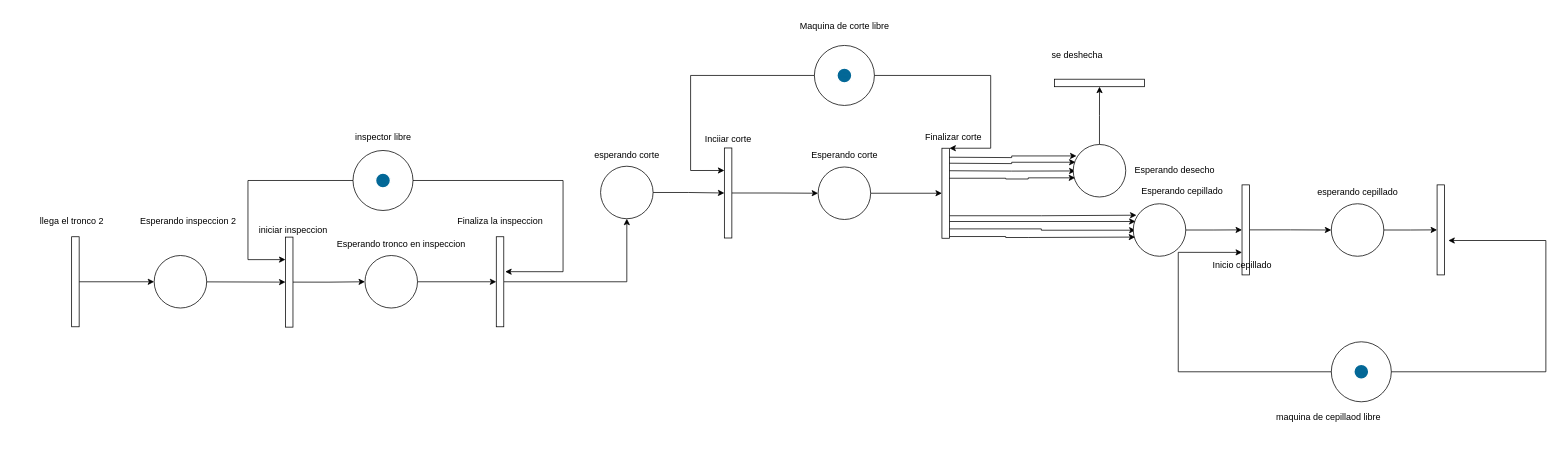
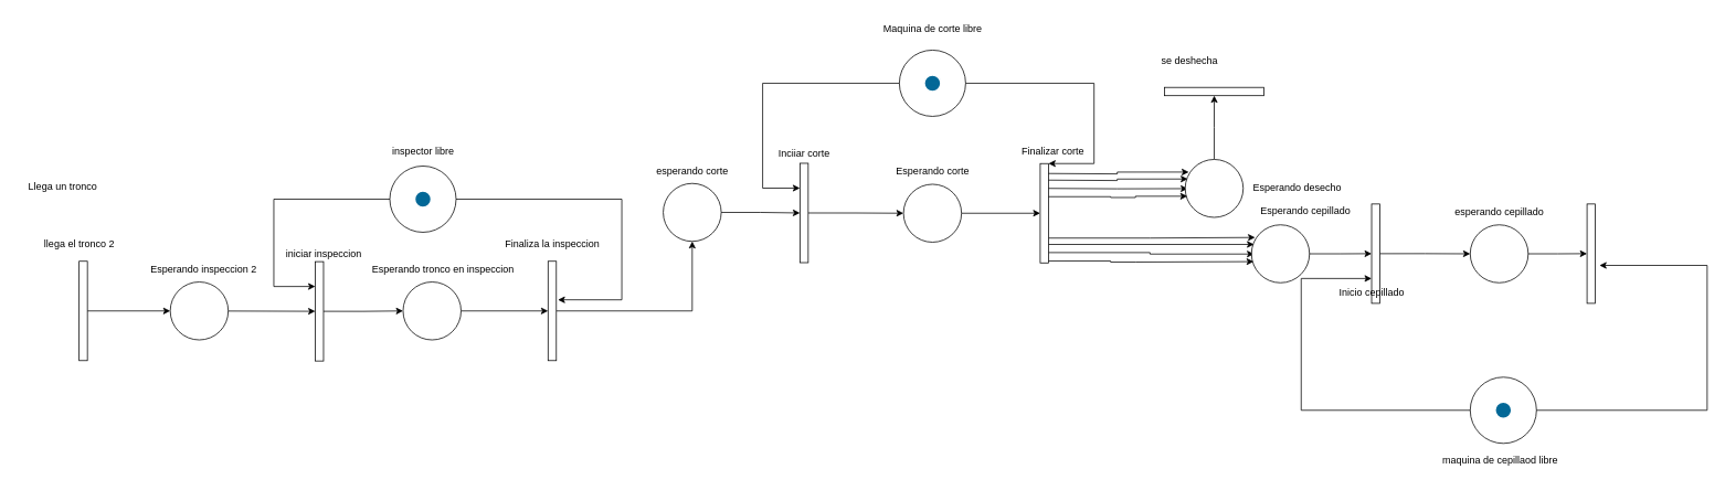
  <mxCell id="0" />
  <mxCell id="1" parent="0" />
  <mxCell id="2" style="edgeStyle=orthogonalEdgeStyle;rounded=0;orthogonalLoop=1;jettySize=auto;html=1;exitX=1;exitY=0.5;exitDx=0;exitDy=0;" edge="1" parent="1" target="11"><mxGeometry relative="1" as="geometry"><mxPoint x="385" y="375.471" as="targetPoint" /><mxPoint x="230" y="375" as="sourcePoint" /></mxGeometry></mxCell>
  <mxCell id="3" value="" style="ellipse;whiteSpace=wrap;html=1;aspect=fixed;" vertex="1" parent="1"><mxGeometry x="205" y="340" width="70" height="70" as="geometry" /></mxCell>
+ <mxCell id="4" value="Llega un tronco" style="text;html=1;align=center;verticalAlign=middle;resizable=0;points=[];autosize=1;strokeColor=none;fillColor=none;" vertex="1" parent="1"><mxGeometry x="20" y="210" width="110" height="30" as="geometry" /></mxCell>
  <mxCell id="5" value="" style="shape=mxgraph.cisco.misc.token;html=1;pointerEvents=1;dashed=0;fillColor=#036897;strokeColor=#ffffff;strokeWidth=2;verticalLabelPosition=bottom;verticalAlign=top;align=center;outlineConnect=0;" vertex="1" parent="1"><mxGeometry x="500" y="230" width="20" height="20" as="geometry" /></mxCell>
  <mxCell id="6" style="edgeStyle=orthogonalEdgeStyle;rounded=0;orthogonalLoop=1;jettySize=auto;html=1;exitX=0;exitY=0.5;exitDx=0;exitDy=0;entryX=0.75;entryY=0;entryDx=0;entryDy=0;" edge="1" parent="1" source="7" target="11"><mxGeometry relative="1" as="geometry"><mxPoint x="384" y="240" as="sourcePoint" /><mxPoint x="295" y="343.471" as="targetPoint" /><Array as="points"><mxPoint x="330" y="240" /><mxPoint x="330" y="345" /></Array></mxGeometry></mxCell>
  <mxCell id="7" value="" style="ellipse;whiteSpace=wrap;html=1;aspect=fixed;fillColor=none;" vertex="1" parent="1"><mxGeometry x="470" y="200" width="80" height="80" as="geometry" /></mxCell>
  <mxCell id="8" value="inspector libre" style="text;html=1;align=center;verticalAlign=middle;resizable=0;points=[];autosize=1;strokeColor=none;fillColor=none;" vertex="1" parent="1"><mxGeometry x="460" y="168" width="100" height="30" as="geometry" /></mxCell>
  <mxCell id="9" value="iniciar inspeccion" style="text;html=1;align=center;verticalAlign=middle;resizable=0;points=[];autosize=1;strokeColor=none;fillColor=none;" vertex="1" parent="1"><mxGeometry x="335" y="291" width="110" height="30" as="geometry" /></mxCell>
  <mxCell id="10" style="edgeStyle=orthogonalEdgeStyle;rounded=0;orthogonalLoop=1;jettySize=auto;html=1;exitX=0.5;exitY=1;exitDx=0;exitDy=0;entryX=0;entryY=0.5;entryDx=0;entryDy=0;" edge="1" parent="1" source="11" target="21"><mxGeometry relative="1" as="geometry" /></mxCell>
  <mxCell id="11" value="" style="rounded=0;whiteSpace=wrap;html=1;rotation=-90;" vertex="1" parent="1"><mxGeometry x="325" y="370.471" width="120" height="10" as="geometry" /></mxCell>
  <mxCell id="12" style="edgeStyle=orthogonalEdgeStyle;rounded=0;orthogonalLoop=1;jettySize=auto;html=1;exitX=0.5;exitY=1;exitDx=0;exitDy=0;entryX=0;entryY=0.5;entryDx=0;entryDy=0;" edge="1" parent="1" source="13" target="3"><mxGeometry relative="1" as="geometry" /></mxCell>
  <mxCell id="13" value="" style="rounded=0;whiteSpace=wrap;html=1;rotation=-90;" vertex="1" parent="1"><mxGeometry x="40" y="370" width="120" height="10" as="geometry" /></mxCell>
- <mxCell id="14" value="Esperando inspeccion 2" style="text;html=1;align=center;verticalAlign=middle;resizable=0;points=[];autosize=1;strokeColor=none;fillColor=none;" vertex="1" parent="1"><mxGeometry x="175" y="280" width="150" height="30" as="geometry" /></mxCell>
+ <mxCell id="14" value="Esperando inspeccion 2" style="text;html=1;align=center;verticalAlign=middle;resizable=0;points=[];autosize=1;strokeColor=none;fillColor=none;" vertex="1" parent="1"><mxGeometry x="170" y="310" width="150" height="30" as="geometry" /></mxCell>
  <mxCell id="15" value="llega el tronco 2" style="text;html=1;align=center;verticalAlign=middle;resizable=0;points=[];autosize=1;strokeColor=none;fillColor=none;" vertex="1" parent="1"><mxGeometry x="40" y="280" width="110" height="30" as="geometry" /></mxCell>
  <mxCell id="16" style="edgeStyle=orthogonalEdgeStyle;rounded=0;orthogonalLoop=1;jettySize=auto;html=1;exitX=1;exitY=0.5;exitDx=0;exitDy=0;entryX=0.5;entryY=0;entryDx=0;entryDy=0;" edge="1" parent="1" source="21" target="19"><mxGeometry relative="1" as="geometry"><mxPoint x="676" y="375" as="targetPoint" /><mxPoint x="500" y="375.47" as="sourcePoint" /></mxGeometry></mxCell>
  <mxCell id="17" value="Esperando tronco en inspeccion" style="text;html=1;align=center;verticalAlign=middle;resizable=0;points=[];autosize=1;strokeColor=none;fillColor=none;" vertex="1" parent="1"><mxGeometry x="439" y="310" width="190" height="30" as="geometry" /></mxCell>
  <mxCell id="18" style="edgeStyle=orthogonalEdgeStyle;rounded=0;orthogonalLoop=1;jettySize=auto;html=1;exitX=0.5;exitY=1;exitDx=0;exitDy=0;entryX=0.5;entryY=1;entryDx=0;entryDy=0;" edge="1" parent="1" source="19" target="23"><mxGeometry relative="1" as="geometry" /></mxCell>
  <mxCell id="19" value="" style="rounded=0;whiteSpace=wrap;html=1;rotation=-90;" vertex="1" parent="1"><mxGeometry x="606" y="370" width="120" height="10" as="geometry" /></mxCell>
  <mxCell id="20" value="Finaliza la inspeccion" style="text;html=1;align=center;verticalAlign=middle;resizable=0;points=[];autosize=1;strokeColor=none;fillColor=none;" vertex="1" parent="1"><mxGeometry x="596" y="280" width="140" height="30" as="geometry" /></mxCell>
  <mxCell id="21" value="" style="ellipse;whiteSpace=wrap;html=1;aspect=fixed;" vertex="1" parent="1"><mxGeometry x="486" y="340" width="70" height="70" as="geometry" /></mxCell>
  <mxCell id="22" style="edgeStyle=orthogonalEdgeStyle;rounded=0;orthogonalLoop=1;jettySize=auto;html=1;exitX=1;exitY=0.5;exitDx=0;exitDy=0;" edge="1" parent="1" source="23" target="26"><mxGeometry relative="1" as="geometry"><mxPoint x="970" y="256.667" as="targetPoint" /></mxGeometry></mxCell>
  <mxCell id="23" value="" style="ellipse;whiteSpace=wrap;html=1;aspect=fixed;" vertex="1" parent="1"><mxGeometry x="800" y="221" width="70" height="70" as="geometry" /></mxCell>
  <mxCell id="24" value="esperando corte" style="text;html=1;align=center;verticalAlign=middle;resizable=0;points=[];autosize=1;strokeColor=none;fillColor=none;" vertex="1" parent="1"><mxGeometry x="780" y="191" width="110" height="30" as="geometry" /></mxCell>
  <mxCell id="25" style="edgeStyle=orthogonalEdgeStyle;rounded=0;orthogonalLoop=1;jettySize=auto;html=1;exitX=0.5;exitY=1;exitDx=0;exitDy=0;" edge="1" parent="1" source="26" target="30"><mxGeometry relative="1" as="geometry"><mxPoint x="1090" y="257" as="targetPoint" /></mxGeometry></mxCell>
  <mxCell id="26" value="" style="rounded=0;whiteSpace=wrap;html=1;rotation=-90;" vertex="1" parent="1"><mxGeometry x="910" y="251.667" width="120" height="10" as="geometry" /></mxCell>
  <mxCell id="27" value="Inciiar corte" style="text;html=1;align=center;verticalAlign=middle;resizable=0;points=[];autosize=1;strokeColor=none;fillColor=none;" vertex="1" parent="1"><mxGeometry x="925" y="170" width="90" height="30" as="geometry" /></mxCell>
  <mxCell id="28" style="edgeStyle=orthogonalEdgeStyle;rounded=0;orthogonalLoop=1;jettySize=auto;html=1;exitX=1;exitY=0.5;exitDx=0;exitDy=0;entryX=0.612;entryY=1.189;entryDx=0;entryDy=0;entryPerimeter=0;" edge="1" parent="1" source="7" target="19"><mxGeometry relative="1" as="geometry"><Array as="points"><mxPoint x="750" y="240" /><mxPoint x="750" y="362" /></Array></mxGeometry></mxCell>
  <mxCell id="29" style="edgeStyle=orthogonalEdgeStyle;rounded=0;orthogonalLoop=1;jettySize=auto;html=1;exitX=1;exitY=0.5;exitDx=0;exitDy=0;" edge="1" parent="1" source="30" target="33"><mxGeometry relative="1" as="geometry"><mxPoint x="1270" y="256.667" as="targetPoint" /></mxGeometry></mxCell>
  <mxCell id="30" value="" style="ellipse;whiteSpace=wrap;html=1;aspect=fixed;" vertex="1" parent="1"><mxGeometry x="1090" y="222" width="70" height="70" as="geometry" /></mxCell>
  <mxCell id="31" value="Esperando corte" style="text;html=1;align=center;verticalAlign=middle;resizable=0;points=[];autosize=1;strokeColor=none;fillColor=none;" vertex="1" parent="1"><mxGeometry x="1070" y="191" width="110" height="30" as="geometry" /></mxCell>
  <mxCell id="32" style="edgeStyle=orthogonalEdgeStyle;rounded=0;orthogonalLoop=1;jettySize=auto;html=1;exitX=0.25;exitY=1;exitDx=0;exitDy=0;entryX=0.062;entryY=0.218;entryDx=0;entryDy=0;entryPerimeter=0;" edge="1" parent="1" source="33" target="44"><mxGeometry relative="1" as="geometry"><mxPoint x="1380" y="286.385" as="targetPoint" /></mxGeometry></mxCell>
  <mxCell id="33" value="" style="rounded=0;whiteSpace=wrap;html=1;rotation=-90;" vertex="1" parent="1"><mxGeometry x="1200" y="251.997" width="120" height="10" as="geometry" /></mxCell>
  <mxCell id="34" value="Finalizar corte" style="text;html=1;align=center;verticalAlign=middle;resizable=0;points=[];autosize=1;strokeColor=none;fillColor=none;" vertex="1" parent="1"><mxGeometry x="1220" y="168" width="100" height="30" as="geometry" /></mxCell>
  <mxCell id="35" value="" style="shape=mxgraph.cisco.misc.token;html=1;pointerEvents=1;dashed=0;fillColor=#036897;strokeColor=#ffffff;strokeWidth=2;verticalLabelPosition=bottom;verticalAlign=top;align=center;outlineConnect=0;" vertex="1" parent="1"><mxGeometry x="1115" y="90" width="20" height="20" as="geometry" /></mxCell>
  <mxCell id="36" style="edgeStyle=orthogonalEdgeStyle;rounded=0;orthogonalLoop=1;jettySize=auto;html=1;exitX=0;exitY=0.5;exitDx=0;exitDy=0;entryX=0.75;entryY=0;entryDx=0;entryDy=0;" edge="1" parent="1" source="37" target="26"><mxGeometry relative="1" as="geometry"><Array as="points"><mxPoint x="920" y="100" /><mxPoint x="920" y="227" /></Array></mxGeometry></mxCell>
  <mxCell id="37" value="" style="ellipse;whiteSpace=wrap;html=1;aspect=fixed;fillColor=none;" vertex="1" parent="1"><mxGeometry x="1085" y="60" width="80" height="80" as="geometry" /></mxCell>
  <mxCell id="38" value="Maquina de corte libre" style="text;html=1;align=center;verticalAlign=middle;resizable=0;points=[];autosize=1;strokeColor=none;fillColor=none;" vertex="1" parent="1"><mxGeometry x="1055" y="20" width="140" height="30" as="geometry" /></mxCell>
  <mxCell id="39" style="edgeStyle=orthogonalEdgeStyle;rounded=0;orthogonalLoop=1;jettySize=auto;html=1;exitX=1;exitY=0.5;exitDx=0;exitDy=0;entryX=1;entryY=1;entryDx=0;entryDy=0;" edge="1" parent="1" source="37" target="33"><mxGeometry relative="1" as="geometry"><mxPoint x="1320" y="200" as="targetPoint" /><Array as="points"><mxPoint x="1320" y="100" /><mxPoint x="1320" y="197" /></Array></mxGeometry></mxCell>
  <mxCell id="40" style="edgeStyle=orthogonalEdgeStyle;rounded=0;orthogonalLoop=1;jettySize=auto;html=1;exitX=0.186;exitY=1.03;exitDx=0;exitDy=0;exitPerimeter=0;entryX=0.044;entryY=0.338;entryDx=0;entryDy=0;entryPerimeter=0;" edge="1" parent="1" source="33" target="44"><mxGeometry relative="1" as="geometry"><mxPoint x="1380" y="294" as="targetPoint" /><mxPoint x="1270" y="295.05" as="sourcePoint" /></mxGeometry></mxCell>
  <mxCell id="41" style="edgeStyle=orthogonalEdgeStyle;rounded=0;orthogonalLoop=1;jettySize=auto;html=1;exitX=0.104;exitY=1.03;exitDx=0;exitDy=0;exitPerimeter=0;entryX=0.044;entryY=0.504;entryDx=0;entryDy=0;entryPerimeter=0;" edge="1" parent="1" source="33" target="44"><mxGeometry relative="1" as="geometry"><mxPoint x="1380" y="306" as="targetPoint" /><mxPoint x="1285" y="307" as="sourcePoint" /></mxGeometry></mxCell>
  <mxCell id="42" style="edgeStyle=orthogonalEdgeStyle;rounded=0;orthogonalLoop=1;jettySize=auto;html=1;exitX=0.019;exitY=1.03;exitDx=0;exitDy=0;exitPerimeter=0;entryX=0.037;entryY=0.635;entryDx=0;entryDy=0;entryPerimeter=0;" edge="1" parent="1" source="33" target="44"><mxGeometry relative="1" as="geometry"><mxPoint x="1380" y="315" as="targetPoint" /><mxPoint x="1295" y="317" as="sourcePoint" /><Array as="points"><mxPoint x="1340" y="315" /><mxPoint x="1340" y="316" /><mxPoint x="1370" y="316" /><mxPoint x="1370" y="315" /></Array></mxGeometry></mxCell>
  <mxCell id="43" style="edgeStyle=orthogonalEdgeStyle;rounded=0;orthogonalLoop=1;jettySize=auto;html=1;exitX=1;exitY=0.5;exitDx=0;exitDy=0;" edge="1" parent="1" source="44" target="56"><mxGeometry relative="1" as="geometry"><mxPoint x="1660" y="305.846" as="targetPoint" /></mxGeometry></mxCell>
  <mxCell id="44" value="" style="ellipse;whiteSpace=wrap;html=1;aspect=fixed;" vertex="1" parent="1"><mxGeometry x="1510" y="271" width="70" height="70" as="geometry" /></mxCell>
  <mxCell id="45" value="Esperando cepillado" style="text;html=1;align=center;verticalAlign=middle;resizable=0;points=[];autosize=1;strokeColor=none;fillColor=none;" vertex="1" parent="1"><mxGeometry x="1510" y="240" width="130" height="30" as="geometry" /></mxCell>
  <mxCell id="46" style="edgeStyle=orthogonalEdgeStyle;rounded=0;orthogonalLoop=1;jettySize=auto;html=1;exitX=0.25;exitY=1;exitDx=0;exitDy=0;entryX=0.062;entryY=0.218;entryDx=0;entryDy=0;entryPerimeter=0;" edge="1" parent="1" target="51"><mxGeometry relative="1" as="geometry"><mxPoint x="1380" y="208.385" as="targetPoint" /><mxPoint x="1265" y="209" as="sourcePoint" /></mxGeometry></mxCell>
  <mxCell id="47" style="edgeStyle=orthogonalEdgeStyle;rounded=0;orthogonalLoop=1;jettySize=auto;html=1;exitX=0.186;exitY=1.03;exitDx=0;exitDy=0;exitPerimeter=0;entryX=0.044;entryY=0.338;entryDx=0;entryDy=0;entryPerimeter=0;" edge="1" parent="1" target="51"><mxGeometry relative="1" as="geometry"><mxPoint x="1380" y="216" as="targetPoint" /><mxPoint x="1265" y="217" as="sourcePoint" /></mxGeometry></mxCell>
  <mxCell id="48" style="edgeStyle=orthogonalEdgeStyle;rounded=0;orthogonalLoop=1;jettySize=auto;html=1;exitX=0.104;exitY=1.03;exitDx=0;exitDy=0;exitPerimeter=0;entryX=0.044;entryY=0.504;entryDx=0;entryDy=0;entryPerimeter=0;" edge="1" parent="1" target="51"><mxGeometry relative="1" as="geometry"><mxPoint x="1380" y="228" as="targetPoint" /><mxPoint x="1265" y="227" as="sourcePoint" /></mxGeometry></mxCell>
  <mxCell id="49" style="edgeStyle=orthogonalEdgeStyle;rounded=0;orthogonalLoop=1;jettySize=auto;html=1;exitX=0.019;exitY=1.03;exitDx=0;exitDy=0;exitPerimeter=0;entryX=0.037;entryY=0.635;entryDx=0;entryDy=0;entryPerimeter=0;" edge="1" parent="1" target="51"><mxGeometry relative="1" as="geometry"><mxPoint x="1380" y="237" as="targetPoint" /><mxPoint x="1265" y="237" as="sourcePoint" /><Array as="points"><mxPoint x="1340" y="237" /><mxPoint x="1340" y="238" /><mxPoint x="1370" y="238" /><mxPoint x="1370" y="237" /></Array></mxGeometry></mxCell>
  <mxCell id="50" style="edgeStyle=orthogonalEdgeStyle;rounded=0;orthogonalLoop=1;jettySize=auto;html=1;exitX=0.5;exitY=0;exitDx=0;exitDy=0;" edge="1" parent="1" source="51" target="53"><mxGeometry relative="1" as="geometry"><mxPoint x="1465.077" y="110" as="targetPoint" /></mxGeometry></mxCell>
  <mxCell id="51" value="" style="ellipse;whiteSpace=wrap;html=1;aspect=fixed;" vertex="1" parent="1"><mxGeometry x="1430" y="192" width="70" height="70" as="geometry" /></mxCell>
  <mxCell id="52" value="Esperando desecho" style="text;html=1;align=center;verticalAlign=middle;resizable=0;points=[];autosize=1;strokeColor=none;fillColor=none;" vertex="1" parent="1"><mxGeometry x="1500" y="212" width="130" height="30" as="geometry" /></mxCell>
  <mxCell id="53" value="" style="rounded=0;whiteSpace=wrap;html=1;rotation=-180;" vertex="1" parent="1"><mxGeometry x="1405.077" y="105" width="120" height="10" as="geometry" /></mxCell>
  <mxCell id="54" value="se deshecha" style="text;html=1;align=center;verticalAlign=middle;resizable=0;points=[];autosize=1;strokeColor=none;fillColor=none;" vertex="1" parent="1"><mxGeometry x="1390" y="58" width="90" height="30" as="geometry" /></mxCell>
  <mxCell id="55" style="edgeStyle=orthogonalEdgeStyle;rounded=0;orthogonalLoop=1;jettySize=auto;html=1;exitX=0.5;exitY=1;exitDx=0;exitDy=0;entryX=0;entryY=0.5;entryDx=0;entryDy=0;" edge="1" parent="1" source="56" target="58"><mxGeometry relative="1" as="geometry"><mxPoint x="1760" y="305.846" as="targetPoint" /></mxGeometry></mxCell>
  <mxCell id="56" value="" style="rounded=0;whiteSpace=wrap;html=1;rotation=-90;" vertex="1" parent="1"><mxGeometry x="1600" y="300.846" width="120" height="10" as="geometry" /></mxCell>
  <mxCell id="57" style="edgeStyle=orthogonalEdgeStyle;rounded=0;orthogonalLoop=1;jettySize=auto;html=1;exitX=1;exitY=0.5;exitDx=0;exitDy=0;" edge="1" parent="1" source="58" target="60"><mxGeometry relative="1" as="geometry"><mxPoint x="1920" y="305.846" as="targetPoint" /></mxGeometry></mxCell>
  <mxCell id="58" value="" style="ellipse;whiteSpace=wrap;html=1;aspect=fixed;" vertex="1" parent="1"><mxGeometry x="1774" y="271" width="70" height="70" as="geometry" /></mxCell>
  <mxCell id="59" value="esperando cepillado" style="text;html=1;align=center;verticalAlign=middle;resizable=0;points=[];autosize=1;strokeColor=none;fillColor=none;" vertex="1" parent="1"><mxGeometry x="1744" y="241" width="130" height="30" as="geometry" /></mxCell>
  <mxCell id="60" value="" style="rounded=0;whiteSpace=wrap;html=1;rotation=-90;" vertex="1" parent="1"><mxGeometry x="1860" y="300.846" width="120" height="10" as="geometry" /></mxCell>
  <mxCell id="61" value="Inicio cepillado" style="text;html=1;align=center;verticalAlign=middle;resizable=0;points=[];autosize=1;strokeColor=none;fillColor=none;" vertex="1" parent="1"><mxGeometry x="1605" y="338" width="100" height="30" as="geometry" /></mxCell>
  <mxCell id="62" value="" style="shape=mxgraph.cisco.misc.token;html=1;pointerEvents=1;dashed=0;fillColor=#036897;strokeColor=#ffffff;strokeWidth=2;verticalLabelPosition=bottom;verticalAlign=top;align=center;outlineConnect=0;" vertex="1" parent="1"><mxGeometry x="1804" y="485" width="20" height="20" as="geometry" /></mxCell>
  <mxCell id="63" style="edgeStyle=orthogonalEdgeStyle;rounded=0;orthogonalLoop=1;jettySize=auto;html=1;exitX=0;exitY=0.5;exitDx=0;exitDy=0;entryX=0.25;entryY=0;entryDx=0;entryDy=0;" edge="1" parent="1" source="64" target="56"><mxGeometry relative="1" as="geometry"><Array as="points"><mxPoint x="1570" y="495" /><mxPoint x="1570" y="336" /></Array></mxGeometry></mxCell>
  <mxCell id="64" value="" style="ellipse;whiteSpace=wrap;html=1;aspect=fixed;fillColor=none;" vertex="1" parent="1"><mxGeometry x="1774" y="455" width="80" height="80" as="geometry" /></mxCell>
- <mxCell id="65" value="maquina de cepillaod libre&lt;div&gt;&lt;br&gt;&lt;/div&gt;" style="text;html=1;align=center;verticalAlign=middle;resizable=0;points=[];autosize=1;strokeColor=none;fillColor=none;" vertex="1" parent="1"><mxGeometry x="1690" y="543" width="160" height="40" as="geometry" /></mxCell>
+ <mxCell id="65" value="maquina de cepillaod libre&lt;div&gt;&lt;br&gt;&lt;/div&gt;" style="text;html=1;align=center;verticalAlign=middle;resizable=0;points=[];autosize=1;strokeColor=none;fillColor=none;" vertex="1" parent="1"><mxGeometry x="1730" y="543" width="160" height="40" as="geometry" /></mxCell>
  <mxCell id="66" style="edgeStyle=orthogonalEdgeStyle;rounded=0;orthogonalLoop=1;jettySize=auto;html=1;exitX=1;exitY=0.5;exitDx=0;exitDy=0;entryX=0.382;entryY=1.5;entryDx=0;entryDy=0;entryPerimeter=0;" edge="1" parent="1" source="64" target="60"><mxGeometry relative="1" as="geometry"><Array as="points"><mxPoint x="2060" y="495" /><mxPoint x="2060" y="320" /></Array></mxGeometry></mxCell>
